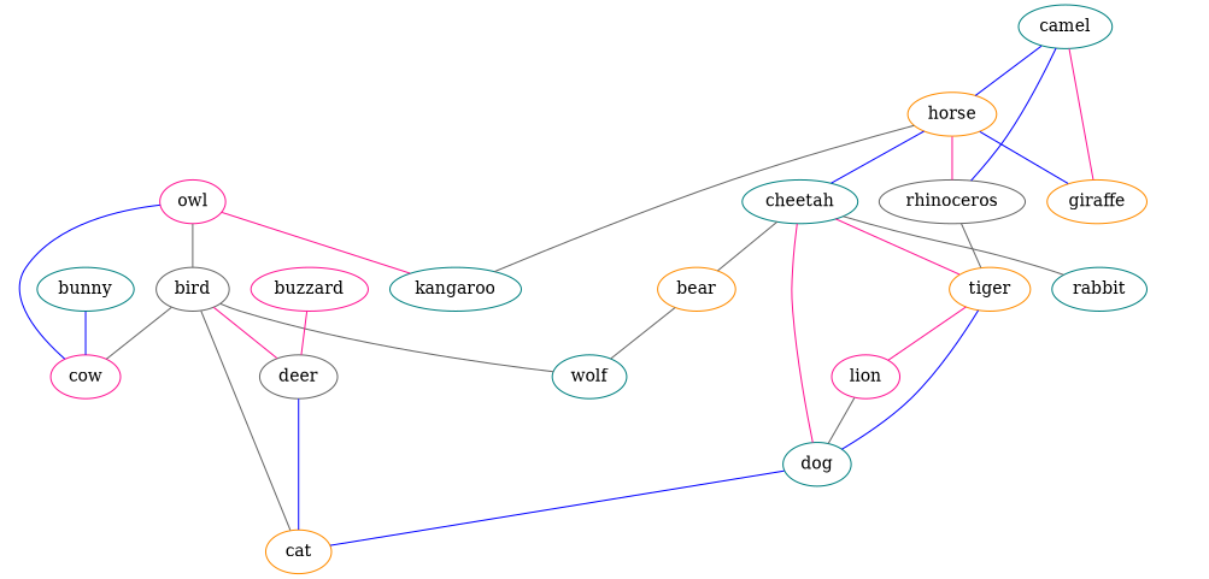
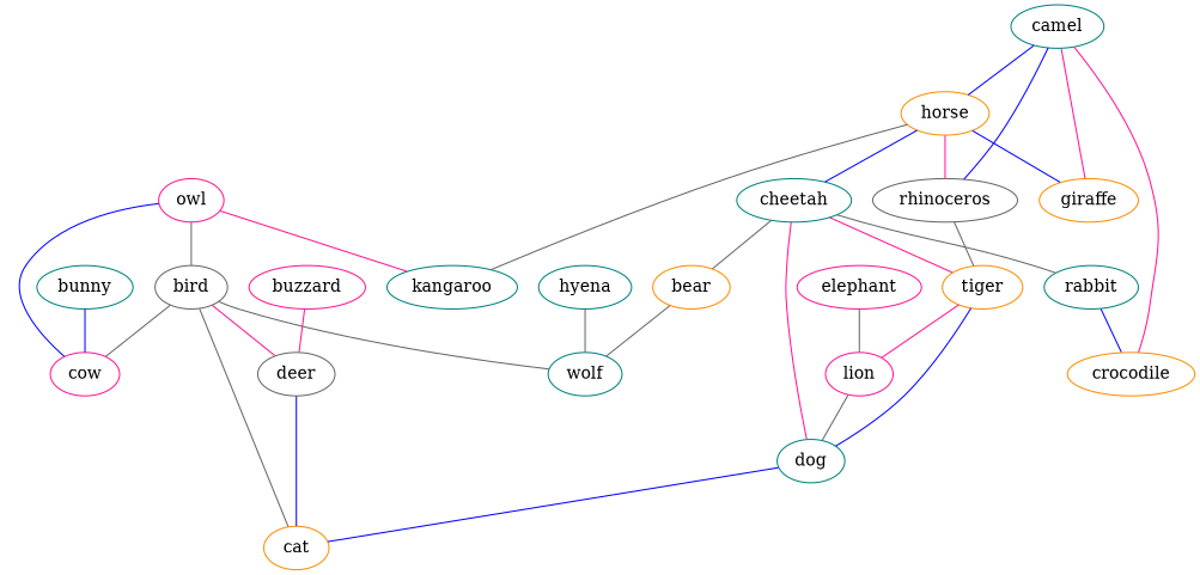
  strict graph {
    node [color=teal]
    edge [color=gray40 weight=1]
    owl [color=deeppink]
    bird [color=gray40]
    kangaroo
    cow [color=deeppink]
    deer [color=gray40]
    cat [color=darkorange]
    wolf
    horse [color=darkorange]
    camel
    rhinoceros [color=gray40]
    giraffe [color=darkorange]
+   crocodile [color=darkorange]
    cheetah
    tiger [color=darkorange]
    bear [color=darkorange]
    rabbit
    dog
    buzzard [color=deeppink]
+   elephant [color=deeppink]
    lion [color=deeppink]
    bunny
+   hyena
    owl -- bird
    owl -- kangaroo [color=deeppink]
    owl -- cow [color=blue]
    bird -- cow
    bird -- deer [color=deeppink]
    bird -- cat
    bird -- wolf
    deer -- cat [color=blue]
    horse -- kangaroo
    horse -- rhinoceros [color=deeppink]
    horse -- giraffe [color=blue]
    horse -- cheetah [color=blue]
    camel -- horse [color=blue]
    camel -- rhinoceros [color=blue]
    camel -- giraffe [color=deeppink]
+   camel -- crocodile [color=deeppink]
    rhinoceros -- tiger
    cheetah -- tiger [color=deeppink]
    cheetah -- bear
    cheetah -- rabbit
    cheetah -- dog [color=deeppink]
    tiger -- dog [color=blue]
    tiger -- lion [color=deeppink]
    bear -- wolf
+   rabbit -- crocodile [color=blue]
    dog -- cat [color=blue]
    buzzard -- deer [color=deeppink]
+   elephant -- lion
    lion -- dog
    bunny -- cow [color=blue]
+   hyena -- wolf
  }
